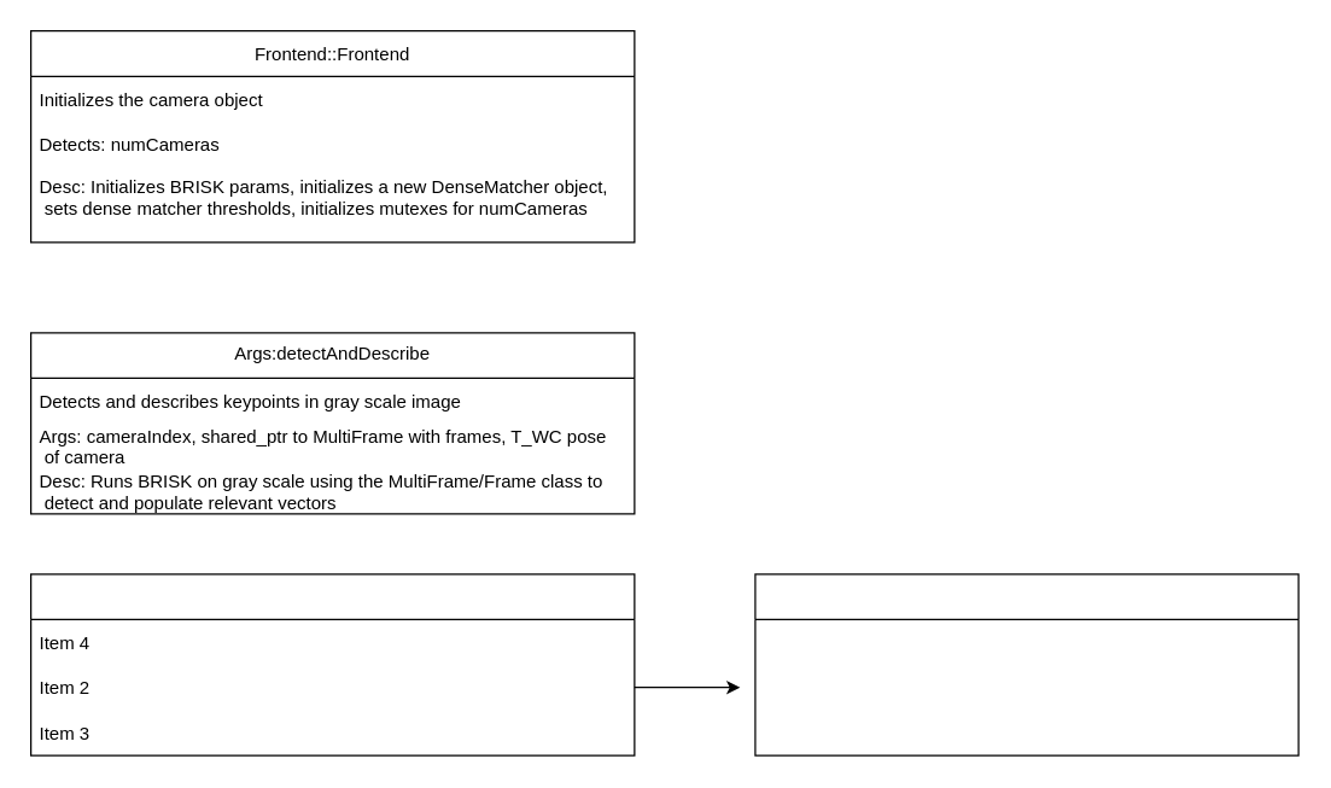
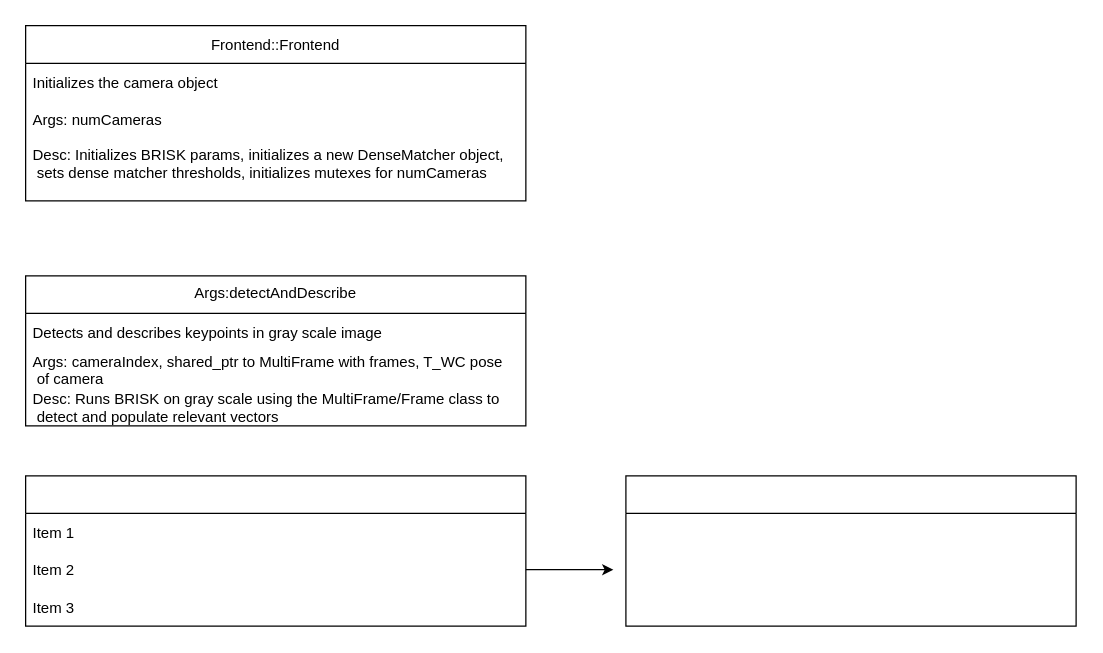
  <mxCell id="0" />
  <mxCell id="1" parent="0" />
  <mxCell id="2" value="Frontend::Frontend" style="swimlane;fontStyle=0;childLayout=stackLayout;horizontal=1;startSize=30;horizontalStack=0;resizeParent=1;resizeParentMax=0;resizeLast=0;collapsible=1;marginBottom=0;" vertex="1" parent="1"><mxGeometry x="20" y="20" width="400" height="140" as="geometry" /></mxCell>
  <mxCell id="3" value="Initializes the camera object" style="text;strokeColor=none;fillColor=none;align=left;verticalAlign=middle;spacingLeft=4;spacingRight=4;overflow=hidden;points=[[0,0.5],[1,0.5]];portConstraint=eastwest;rotatable=0;" vertex="1" parent="2"><mxGeometry y="30" width="400" height="30" as="geometry" /></mxCell>
- <mxCell id="4" value="Detects: numCameras" style="text;strokeColor=none;fillColor=none;align=left;verticalAlign=middle;spacingLeft=4;spacingRight=4;overflow=hidden;points=[[0,0.5],[1,0.5]];portConstraint=eastwest;rotatable=0;" vertex="1" parent="2"><mxGeometry y="60" width="400" height="30" as="geometry" /></mxCell>
+ <mxCell id="4" value="Args: numCameras" style="text;strokeColor=none;fillColor=none;align=left;verticalAlign=middle;spacingLeft=4;spacingRight=4;overflow=hidden;points=[[0,0.5],[1,0.5]];portConstraint=eastwest;rotatable=0;" vertex="1" parent="2"><mxGeometry y="60" width="400" height="30" as="geometry" /></mxCell>
  <mxCell id="5" value="Desc: Initializes BRISK params, initializes a new DenseMatcher object,&#10; sets dense matcher thresholds, initializes mutexes for numCameras" style="text;strokeColor=none;fillColor=none;align=left;verticalAlign=top;spacingLeft=4;spacingRight=4;overflow=hidden;points=[[0,0.5],[1,0.5]];portConstraint=eastwest;rotatable=0;" vertex="1" parent="2"><mxGeometry y="90" width="400" height="50" as="geometry" /></mxCell>
  <mxCell id="6" value="Args:detectAndDescribe" style="swimlane;fontStyle=0;childLayout=stackLayout;horizontal=1;startSize=30;horizontalStack=0;resizeParent=1;resizeParentMax=0;resizeLast=0;collapsible=1;marginBottom=0;verticalAlign=top;" vertex="1" parent="1"><mxGeometry x="20" y="220" width="400" height="120" as="geometry" /></mxCell>
  <mxCell id="7" value="Detects and describes keypoints in gray scale image" style="text;strokeColor=none;fillColor=none;align=left;verticalAlign=middle;spacingLeft=4;spacingRight=4;overflow=hidden;points=[[0,0.5],[1,0.5]];portConstraint=eastwest;rotatable=0;" vertex="1" parent="6"><mxGeometry y="30" width="400" height="30" as="geometry" /></mxCell>
  <mxCell id="8" value="Args: cameraIndex, shared_ptr to MultiFrame with frames, T_WC pose&#10; of camera " style="text;strokeColor=none;fillColor=none;align=left;verticalAlign=middle;spacingLeft=4;spacingRight=4;overflow=hidden;points=[[0,0.5],[1,0.5]];portConstraint=eastwest;rotatable=0;" vertex="1" parent="6"><mxGeometry y="60" width="400" height="30" as="geometry" /></mxCell>
  <mxCell id="9" value="Desc: Runs BRISK on gray scale using the MultiFrame/Frame class to&#10; detect and populate relevant vectors" style="text;strokeColor=none;fillColor=none;align=left;verticalAlign=middle;spacingLeft=4;spacingRight=4;overflow=hidden;points=[[0,0.5],[1,0.5]];portConstraint=eastwest;rotatable=0;" vertex="1" parent="6"><mxGeometry y="90" width="400" height="30" as="geometry" /></mxCell>
- <mxCell id="10" value="Frontend::dataAssociationAndInitialization" style="swimlane;fontStyle=0;childLayout=stackLayout;horizontal=1;startSize=30;horizontalStack=0;resizeParent=1;resizeParentMax=0;resizeLast=0;collapsible=1;marginBottom=0;verticalAlign=top;fontColor=#FFFFFF;" vertex="1" parent="1"><mxGeometry x="20" y="380" width="400" height="120" as="geometry" /></mxCell>
- <mxCell id="11" value="Item 4" style="text;strokeColor=none;fillColor=none;align=left;verticalAlign=middle;spacingLeft=4;spacingRight=4;overflow=hidden;points=[[0,0.5],[1,0.5]];portConstraint=eastwest;rotatable=0;" vertex="1" parent="10"><mxGeometry y="30" width="400" height="30" as="geometry" /></mxCell>
+ <mxCell id="10" value="MultiFrame::dataAssociationAndInitialization" style="swimlane;fontStyle=0;childLayout=stackLayout;horizontal=1;startSize=30;horizontalStack=0;resizeParent=1;resizeParentMax=0;resizeLast=0;collapsible=1;marginBottom=0;verticalAlign=top;fontColor=#FFFFFF;" vertex="1" parent="1"><mxGeometry x="20" y="380" width="400" height="120" as="geometry" /></mxCell>
+ <mxCell id="11" value="Item 1" style="text;strokeColor=none;fillColor=none;align=left;verticalAlign=middle;spacingLeft=4;spacingRight=4;overflow=hidden;points=[[0,0.5],[1,0.5]];portConstraint=eastwest;rotatable=0;" vertex="1" parent="10"><mxGeometry y="30" width="400" height="30" as="geometry" /></mxCell>
  <mxCell id="12" value="Item 2" style="text;strokeColor=none;fillColor=none;align=left;verticalAlign=middle;spacingLeft=4;spacingRight=4;overflow=hidden;points=[[0,0.5],[1,0.5]];portConstraint=eastwest;rotatable=0;" vertex="1" parent="10"><mxGeometry y="60" width="400" height="30" as="geometry" /></mxCell>
  <mxCell id="13" value="Item 3" style="text;strokeColor=none;fillColor=none;align=left;verticalAlign=middle;spacingLeft=4;spacingRight=4;overflow=hidden;points=[[0,0.5],[1,0.5]];portConstraint=eastwest;rotatable=0;" vertex="1" parent="10"><mxGeometry y="90" width="400" height="30" as="geometry" /></mxCell>
  <mxCell id="14" value="Detects::doWeNeedANewKeyFrame" style="swimlane;fontStyle=0;childLayout=stackLayout;horizontal=1;startSize=30;horizontalStack=0;resizeParent=1;resizeParentMax=0;resizeLast=0;collapsible=1;marginBottom=0;fontColor=#FFFFFF;verticalAlign=top;" vertex="1" parent="1"><mxGeometry x="500" y="380" width="360" height="120" as="geometry" /></mxCell>
  <mxCell id="15" value="Given a new frame, decide whether it is a new key-frame" style="text;strokeColor=none;fillColor=none;align=left;verticalAlign=middle;spacingLeft=4;spacingRight=4;overflow=hidden;points=[[0,0.5],[1,0.5]];portConstraint=eastwest;rotatable=0;fontColor=#FFFFFF;" vertex="1" parent="14"><mxGeometry y="30" width="360" height="30" as="geometry" /></mxCell>
  <mxCell id="16" value="Item 2" style="text;strokeColor=none;fillColor=none;align=left;verticalAlign=middle;spacingLeft=4;spacingRight=4;overflow=hidden;points=[[0,0.5],[1,0.5]];portConstraint=eastwest;rotatable=0;fontColor=#FFFFFF;" vertex="1" parent="14"><mxGeometry y="60" width="360" height="30" as="geometry" /></mxCell>
  <mxCell id="17" value="Item 3" style="text;strokeColor=none;fillColor=none;align=left;verticalAlign=middle;spacingLeft=4;spacingRight=4;overflow=hidden;points=[[0,0.5],[1,0.5]];portConstraint=eastwest;rotatable=0;fontColor=#FFFFFF;" vertex="1" parent="14"><mxGeometry y="90" width="360" height="30" as="geometry" /></mxCell>
  <mxCell id="18" style="edgeStyle=orthogonalEdgeStyle;rounded=0;orthogonalLoop=1;jettySize=auto;html=1;fontColor=#FFFFFF;" edge="1" parent="1" source="12"><mxGeometry relative="1" as="geometry"><mxPoint x="490" y="455" as="targetPoint" /></mxGeometry></mxCell>
